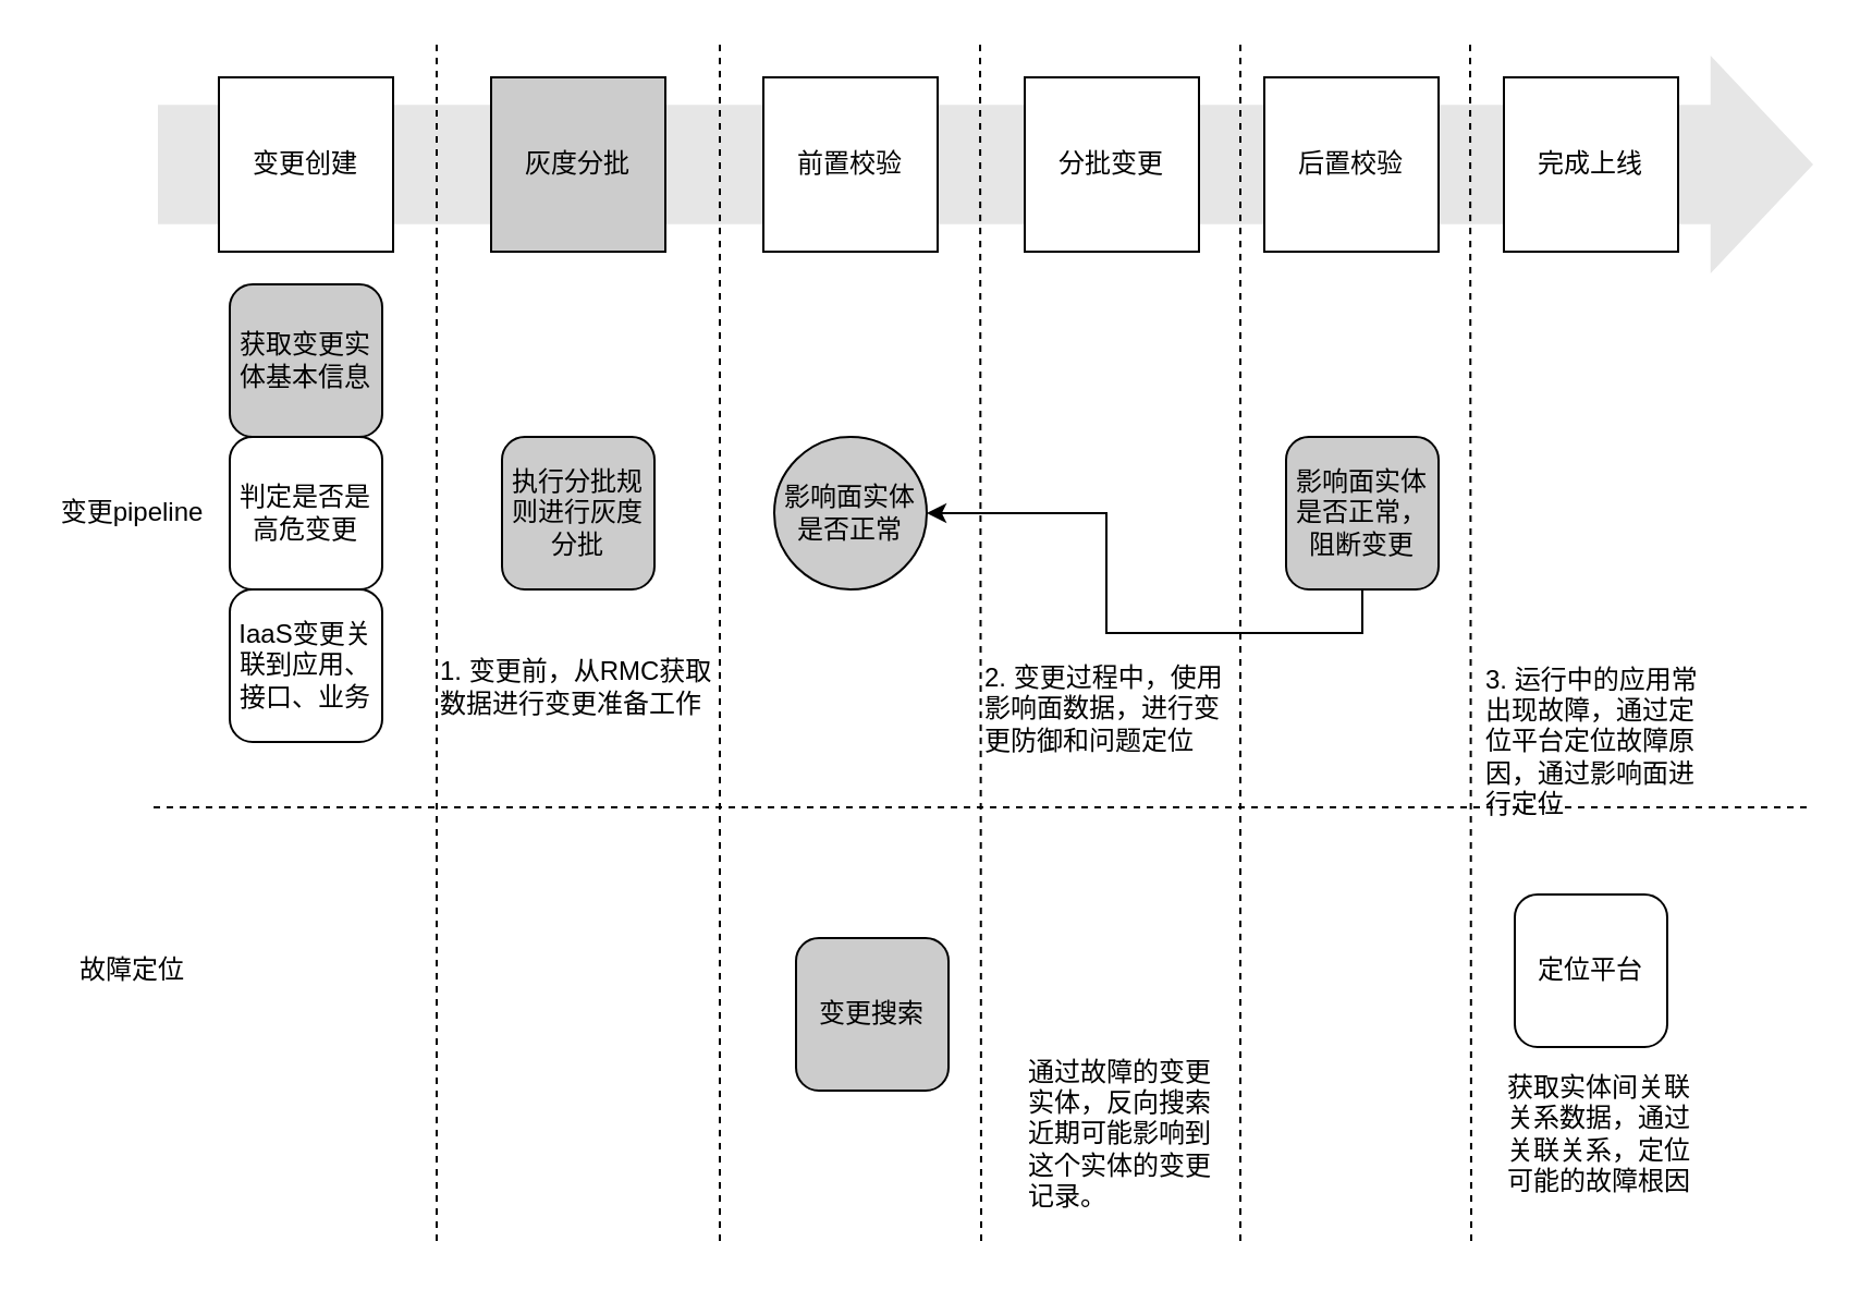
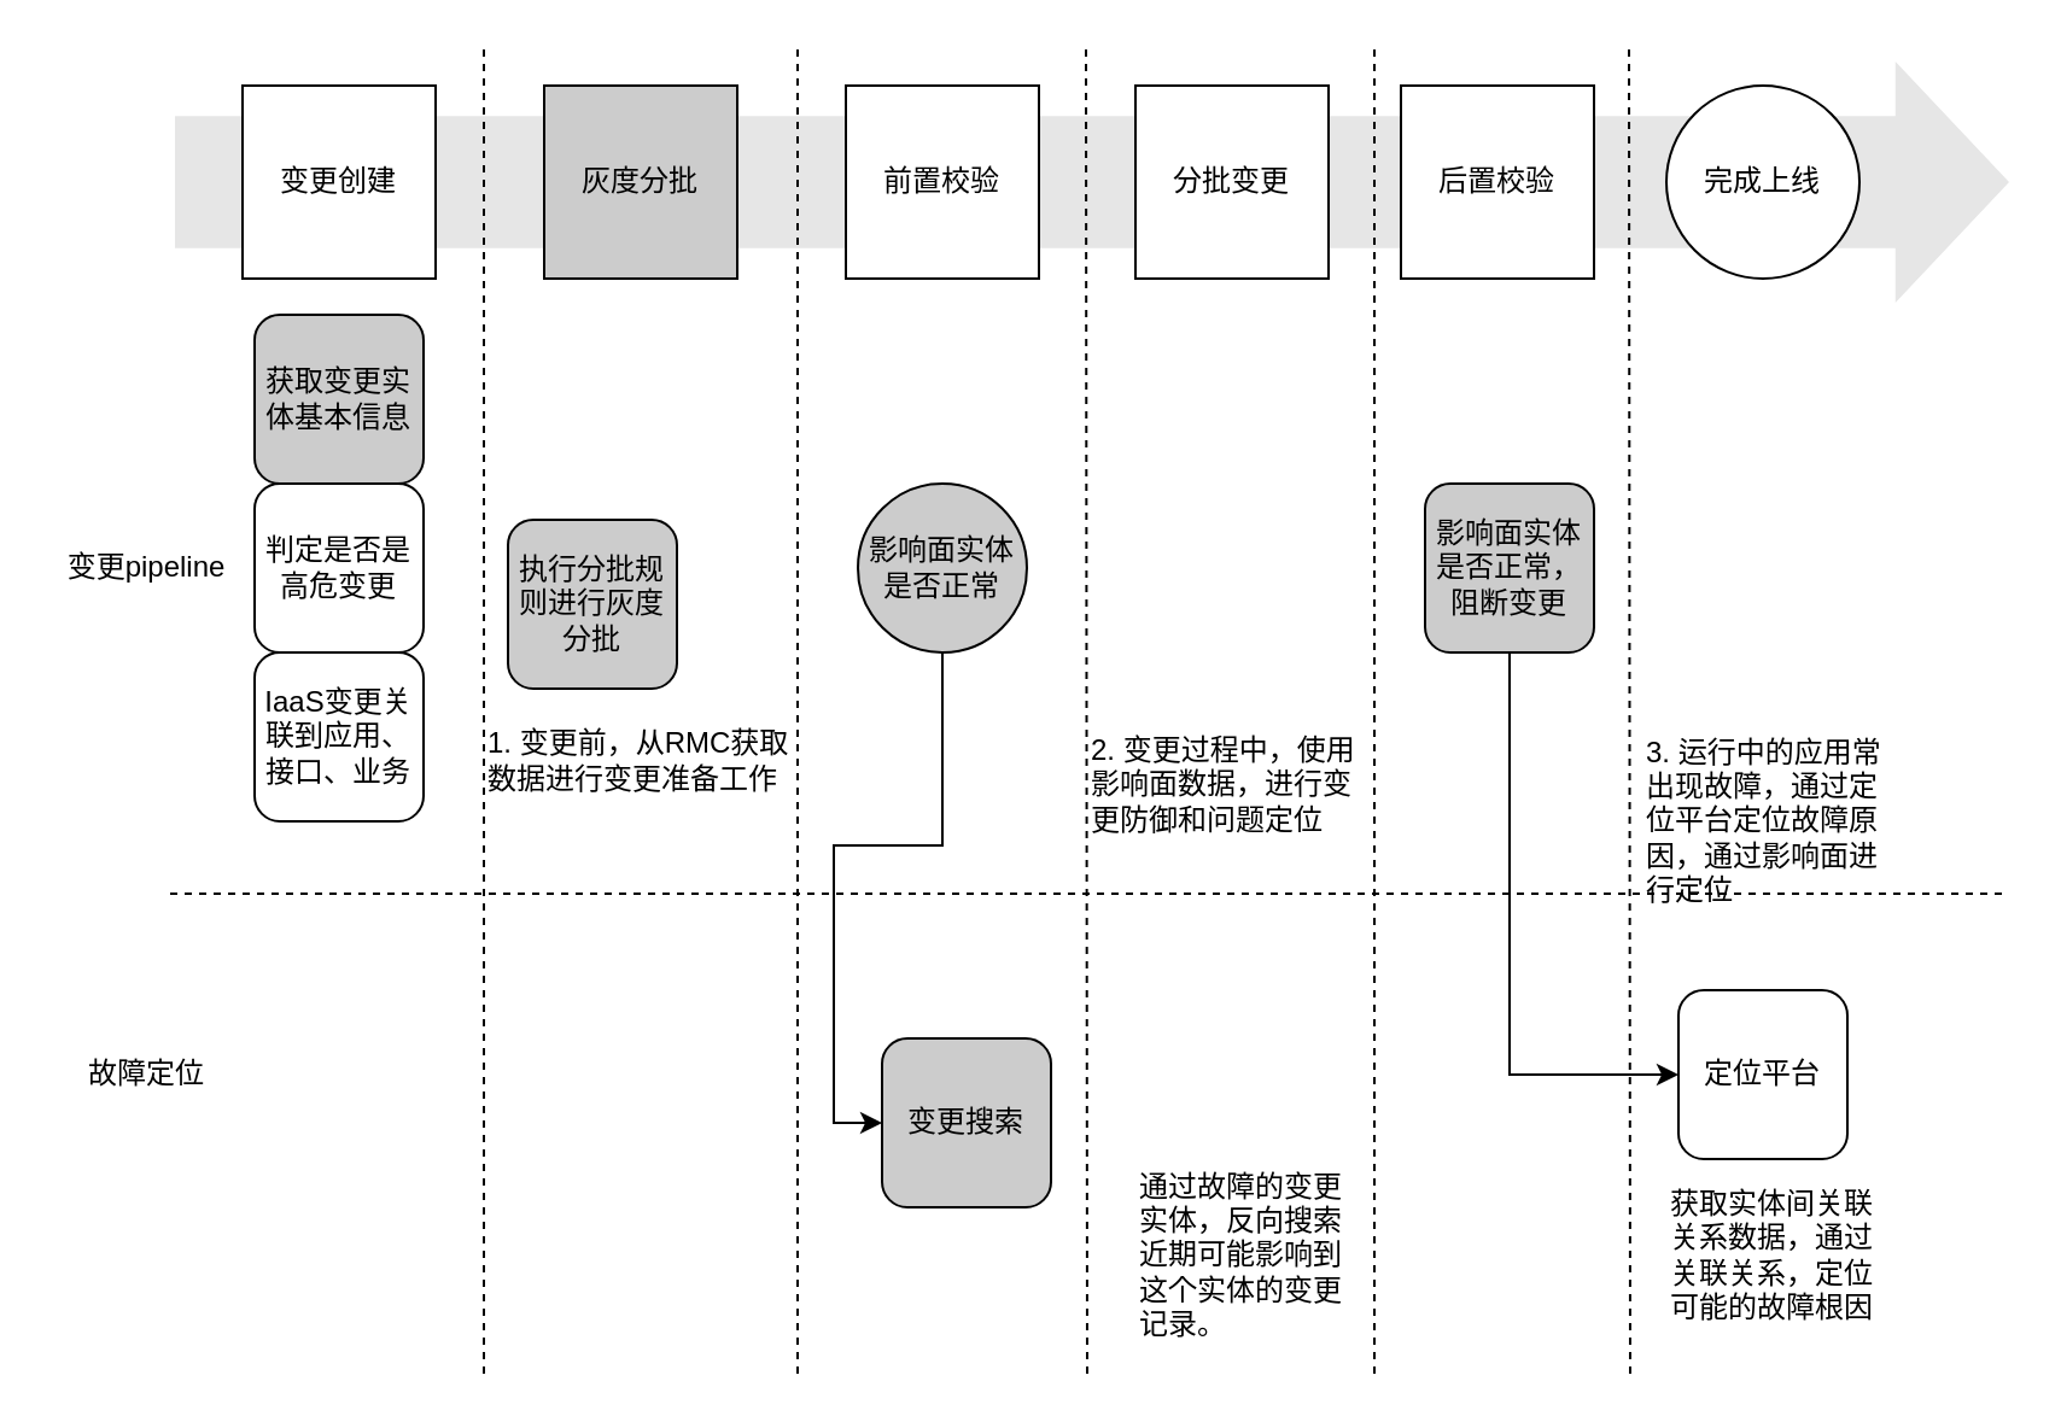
  <mxCell id="0" />
  <mxCell id="1" parent="0" />
  <mxCell id="2" value="获取变更实体基本信息" style="rounded=1;whiteSpace=wrap;html=1;fillColor=#CCCCCC;" vertex="1" parent="1"><mxGeometry x="105" y="130" width="70" height="70" as="geometry" /></mxCell>
  <mxCell id="3" value="" style="shape=singleArrow;whiteSpace=wrap;html=1;fillColor=#E6E6E6;arrowWidth=0.548;arrowSize=0.062;strokeColor=none;" vertex="1" parent="1"><mxGeometry x="72" y="25" width="760" height="100" as="geometry" /></mxCell>
  <mxCell id="4" value="变更创建" style="whiteSpace=wrap;html=1;aspect=fixed;fillColor=#FFFFFF;" vertex="1" parent="1"><mxGeometry x="100" y="35" width="80" height="80" as="geometry" /></mxCell>
  <mxCell id="5" value="灰度分批" style="whiteSpace=wrap;html=1;aspect=fixed;fillColor=#cccccc;" vertex="1" parent="1"><mxGeometry x="225" y="35" width="80" height="80" as="geometry" /></mxCell>
  <mxCell id="6" value="前置校验" style="whiteSpace=wrap;html=1;aspect=fixed;fillColor=#FFFFFF;" vertex="1" parent="1"><mxGeometry x="350" y="35" width="80" height="80" as="geometry" /></mxCell>
  <mxCell id="7" value="分批变更" style="whiteSpace=wrap;html=1;aspect=fixed;fillColor=#FFFFFF;" vertex="1" parent="1"><mxGeometry x="470" y="35" width="80" height="80" as="geometry" /></mxCell>
  <mxCell id="8" value="后置校验" style="whiteSpace=wrap;html=1;aspect=fixed;fillColor=#FFFFFF;" vertex="1" parent="1"><mxGeometry x="580" y="35" width="80" height="80" as="geometry" /></mxCell>
- <mxCell id="9" value="完成上线" style="whiteSpace=wrap;html=1;aspect=fixed;fillColor=#FFFFFF;" vertex="1" parent="1"><mxGeometry x="690" y="35" width="80" height="80" as="geometry" /></mxCell>
+ <mxCell id="9" value="完成上线" style="ellipse;whiteSpace=wrap;html=1;aspect=fixed;fillColor=#FFFFFF;" vertex="1" parent="1"><mxGeometry x="690" y="35" width="80" height="80" as="geometry" /></mxCell>
  <mxCell id="10" value="" style="endArrow=none;dashed=1;html=1;" edge="1" parent="1"><mxGeometry width="50" height="50" relative="1" as="geometry"><mxPoint x="70" y="370" as="sourcePoint" /><mxPoint x="830" y="370" as="targetPoint" /></mxGeometry></mxCell>
  <mxCell id="11" value="" style="endArrow=none;dashed=1;html=1;" edge="1" parent="1"><mxGeometry width="50" height="50" relative="1" as="geometry"><mxPoint x="200" y="20" as="sourcePoint" /><mxPoint x="200" y="570" as="targetPoint" /></mxGeometry></mxCell>
  <mxCell id="12" value="" style="endArrow=none;dashed=1;html=1;" edge="1" parent="1"><mxGeometry width="50" height="50" relative="1" as="geometry"><mxPoint x="330" y="20" as="sourcePoint" /><mxPoint x="330" y="570" as="targetPoint" /></mxGeometry></mxCell>
  <mxCell id="13" value="" style="endArrow=none;dashed=1;html=1;" edge="1" parent="1"><mxGeometry width="50" height="50" relative="1" as="geometry"><mxPoint x="449.5" y="20" as="sourcePoint" /><mxPoint x="450" y="570" as="targetPoint" /></mxGeometry></mxCell>
  <mxCell id="14" value="" style="endArrow=none;dashed=1;html=1;" edge="1" parent="1"><mxGeometry width="50" height="50" relative="1" as="geometry"><mxPoint x="569" y="20" as="sourcePoint" /><mxPoint x="569" y="570" as="targetPoint" /></mxGeometry></mxCell>
  <mxCell id="15" value="" style="endArrow=none;dashed=1;html=1;" edge="1" parent="1"><mxGeometry width="50" height="50" relative="1" as="geometry"><mxPoint x="674.5" y="20" as="sourcePoint" /><mxPoint x="675" y="570" as="targetPoint" /></mxGeometry></mxCell>
  <mxCell id="16" value="判定是否是高危变更" style="rounded=1;whiteSpace=wrap;html=1;fillColor=none;" vertex="1" parent="1"><mxGeometry x="105" y="200" width="70" height="70" as="geometry" /></mxCell>
  <mxCell id="17" value="IaaS变更关联到应用、接口、业务" style="rounded=1;whiteSpace=wrap;html=1;fillColor=none;" vertex="1" parent="1"><mxGeometry x="105" y="270" width="70" height="70" as="geometry" /></mxCell>
- <mxCell id="18" value="&lt;span style=&quot;text-align: left ; white-space: nowrap&quot;&gt;执行分批规&lt;br&gt;则进行灰度&lt;br&gt;分批&lt;/span&gt;" style="rounded=1;whiteSpace=wrap;html=1;fillColor=#CCCCCC;" vertex="1" parent="1"><mxGeometry x="230" y="200" width="70" height="70" as="geometry" /></mxCell>
+ <mxCell id="18" value="&lt;span style=&quot;text-align: left ; white-space: nowrap&quot;&gt;执行分批规&lt;br&gt;则进行灰度&lt;br&gt;分批&lt;/span&gt;" style="rounded=1;whiteSpace=wrap;html=1;fillColor=#CCCCCC;" vertex="1" parent="1"><mxGeometry x="210" y="215" width="70" height="70" as="geometry" /></mxCell>
+ <mxCell id="19" style="edgeStyle=orthogonalEdgeStyle;rounded=0;orthogonalLoop=1;jettySize=auto;html=1;exitX=0.5;exitY=1;exitDx=0;exitDy=0;entryX=0;entryY=0.5;entryDx=0;entryDy=0;" edge="1" parent="1" source="20" target="23"><mxGeometry relative="1" as="geometry" /></mxCell>
  <mxCell id="20" value="&lt;div&gt;&lt;span style=&quot;white-space: nowrap&quot;&gt;影响面实体&lt;/span&gt;&lt;/div&gt;&lt;div&gt;&lt;span style=&quot;white-space: nowrap&quot;&gt;是&lt;/span&gt;&lt;span style=&quot;white-space: nowrap&quot;&gt;否正常&lt;/span&gt;&lt;/div&gt;" style="ellipse;whiteSpace=wrap;html=1;fillColor=#CCCCCC;align=center;" vertex="1" parent="1"><mxGeometry x="355" y="200" width="70" height="70" as="geometry" /></mxCell>
- <mxCell id="21" style="edgeStyle=orthogonalEdgeStyle;rounded=0;orthogonalLoop=1;jettySize=auto;html=1;exitX=0.5;exitY=1;exitDx=0;exitDy=0;" edge="1" parent="1" source="22" target="20"><mxGeometry relative="1" as="geometry" /></mxCell>
+ <mxCell id="21" style="edgeStyle=orthogonalEdgeStyle;rounded=0;orthogonalLoop=1;jettySize=auto;html=1;exitX=0.5;exitY=1;exitDx=0;exitDy=0;entryX=0;entryY=0.5;entryDx=0;entryDy=0;" edge="1" parent="1" source="22" target="24"><mxGeometry relative="1" as="geometry" /></mxCell>
  <mxCell id="22" value="&lt;div&gt;&lt;span style=&quot;white-space: nowrap&quot;&gt;影响面实体&lt;/span&gt;&lt;/div&gt;&lt;div&gt;&lt;span style=&quot;white-space: nowrap&quot;&gt;是&lt;/span&gt;&lt;span style=&quot;white-space: nowrap&quot;&gt;否正常，&lt;/span&gt;&lt;/div&gt;&lt;div&gt;&lt;span style=&quot;white-space: nowrap&quot;&gt;阻断变更&lt;/span&gt;&lt;br&gt;&lt;/div&gt;" style="rounded=1;whiteSpace=wrap;html=1;fillColor=#CCCCCC;align=center;" vertex="1" parent="1"><mxGeometry x="590" y="200" width="70" height="70" as="geometry" /></mxCell>
  <mxCell id="23" value="&lt;div&gt;&lt;span style=&quot;white-space: nowrap&quot;&gt;变更搜索&lt;/span&gt;&lt;/div&gt;" style="rounded=1;whiteSpace=wrap;html=1;fillColor=#CCCCCC;align=center;" vertex="1" parent="1"><mxGeometry x="365" y="430" width="70" height="70" as="geometry" /></mxCell>
  <mxCell id="24" value="&lt;div&gt;&lt;span style=&quot;white-space: nowrap&quot;&gt;定位平台&lt;/span&gt;&lt;/div&gt;" style="rounded=1;whiteSpace=wrap;html=1;fillColor=none;align=center;" vertex="1" parent="1"><mxGeometry x="695" y="410" width="70" height="70" as="geometry" /></mxCell>
  <mxCell id="25" value="&lt;div&gt;&lt;/div&gt;通过故障的变更&lt;br&gt;实体，反向搜索&lt;br&gt;近期可能影响到&lt;br&gt;这个实体的变更&lt;br&gt;记录。" style="text;html=1;align=left;verticalAlign=middle;resizable=0;points=[];autosize=1;" vertex="1" parent="1"><mxGeometry x="470" y="480" width="100" height="80" as="geometry" /></mxCell>
  <mxCell id="26" value="获取实体间关联&lt;br&gt;关系数据，通过&lt;br&gt;关联关系，定位&lt;br&gt;可能的故障根因" style="text;html=1;align=left;verticalAlign=middle;resizable=0;points=[];autosize=1;" vertex="1" parent="1"><mxGeometry x="690" y="490" width="100" height="60" as="geometry" /></mxCell>
  <mxCell id="27" value="变更pipeline" style="text;html=1;align=center;verticalAlign=middle;resizable=0;points=[];autosize=1;" vertex="1" parent="1"><mxGeometry x="20" y="225" width="80" height="20" as="geometry" /></mxCell>
  <mxCell id="28" value="故障定位" style="text;html=1;align=center;verticalAlign=middle;resizable=0;points=[];autosize=1;" vertex="1" parent="1"><mxGeometry x="30" y="435" width="60" height="20" as="geometry" /></mxCell>
  <mxCell id="29" value="1. 变更前，从RMC获取&lt;br&gt;数据进行变更准备工作" style="text;html=1;align=left;verticalAlign=middle;resizable=0;points=[];autosize=1;" vertex="1" parent="1"><mxGeometry x="200" y="300" width="140" height="30" as="geometry" /></mxCell>
  <mxCell id="30" value="2. 变更过程中，使用&lt;br&gt;影响面数据，进行变&lt;br&gt;更防御和问题定位" style="text;html=1;align=left;verticalAlign=middle;resizable=0;points=[];autosize=1;" vertex="1" parent="1"><mxGeometry x="450" y="300" width="120" height="50" as="geometry" /></mxCell>
  <mxCell id="31" value="3. 运行中的应用常&lt;br&gt;出现故障，通过定&lt;br&gt;位平台定位故障原&lt;br&gt;因，通过影响面进&lt;br&gt;行定位" style="text;html=1;align=left;verticalAlign=middle;resizable=0;points=[];autosize=1;" vertex="1" parent="1"><mxGeometry x="680" y="300" width="110" height="80" as="geometry" /></mxCell>
